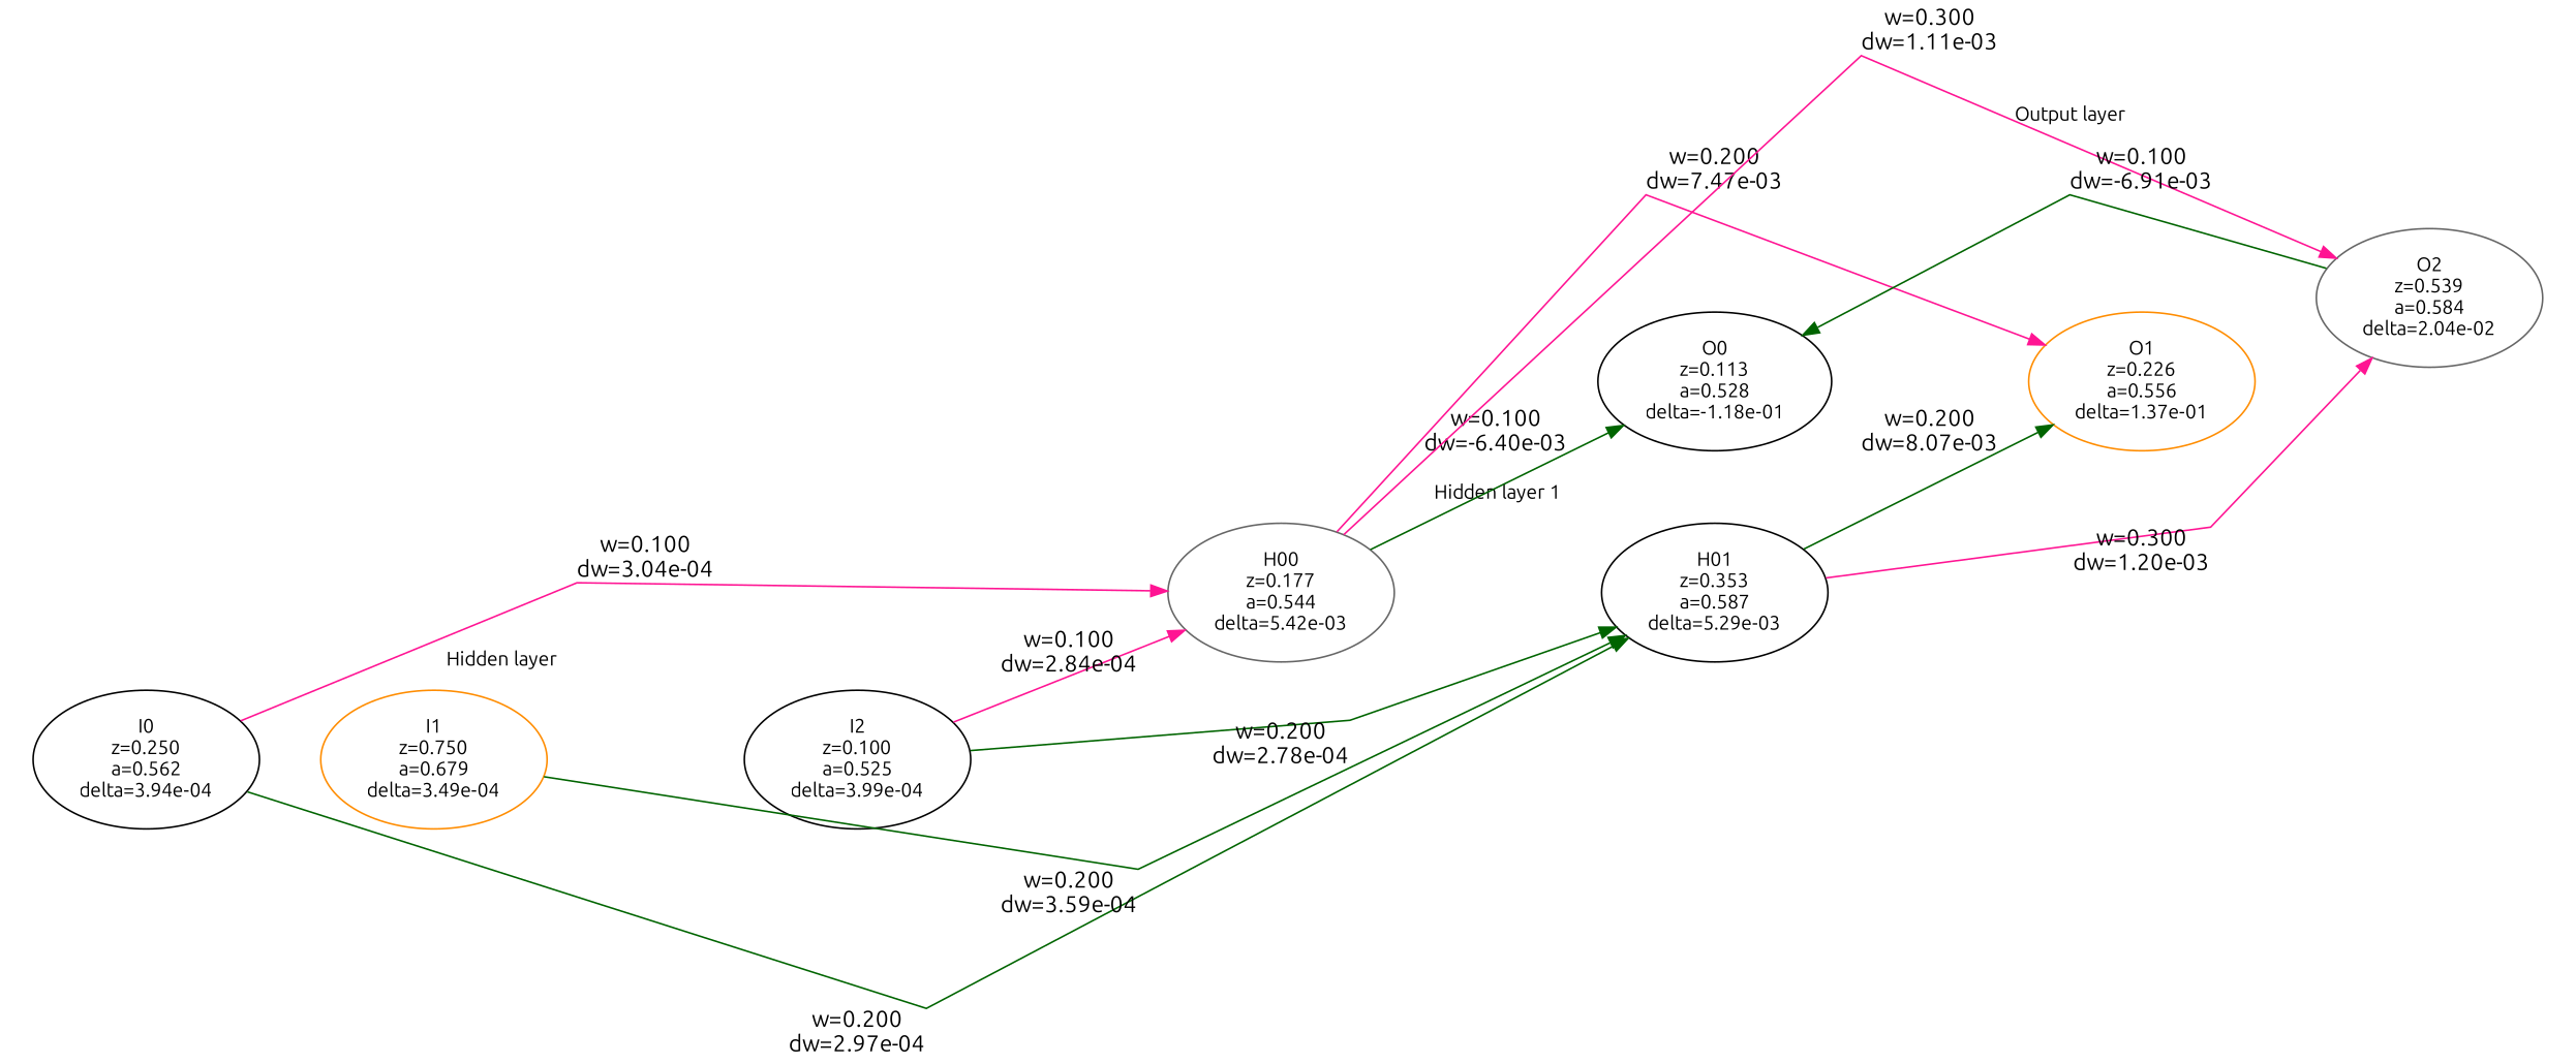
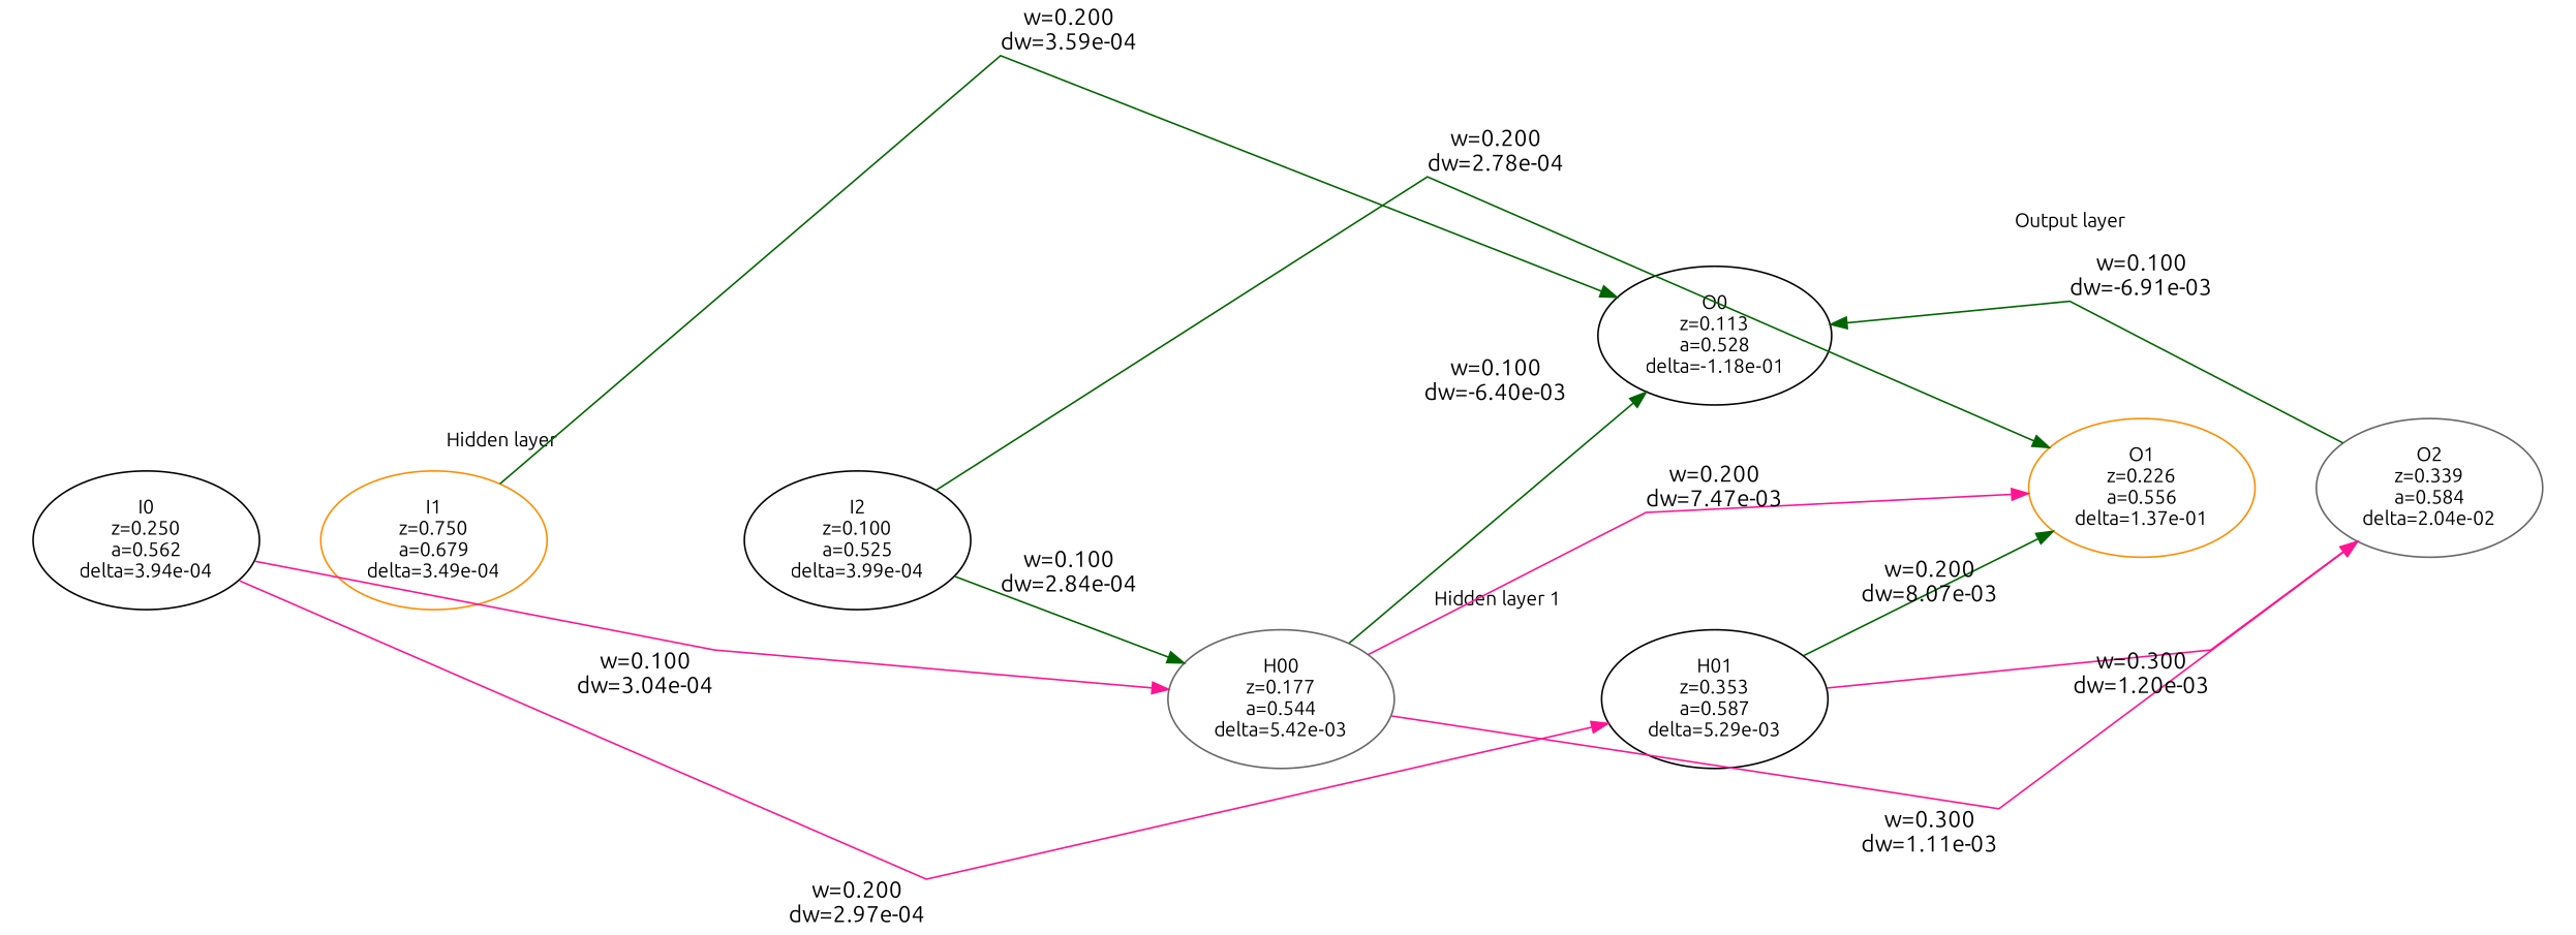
  digraph {
    fontname=Ubuntu
    fontsize="20pt"
    nodesep=0.5
    rankdir=LR
    splines=false
    node [color=black fontname=Ubuntu fontsize="12pt"]
    edge [fontname=Ubuntu color=darkgreen]
    n1 [label="I0\nz=0.250\na=0.562\ndelta=3.94e-04"]
    n2 [color=darkorange label="I1\nz=0.750\na=0.679\ndelta=3.49e-04"]
    n3 [label="I2\nz=0.100\na=0.525\ndelta=3.99e-04"]
    n4 [color=gray40 label="H00\nz=0.177\na=0.544\ndelta=5.42e-03"]
    n5 [label="H01\nz=0.353\na=0.587\ndelta=5.29e-03"]
    n6 [label="O0\nz=0.113\na=0.528\ndelta=-1.18e-01"]
    n7 [color=darkorange label="O1\nz=0.226\na=0.556\ndelta=1.37e-01"]
-   n8 [color=gray40 label="O2\nz=0.539\na=0.584\ndelta=2.04e-02"]
+   n8 [color=gray40 label="O2\nz=0.339\na=0.584\ndelta=2.04e-02"]
    subgraph cluster_1 {
      fontsize="12pt"
      label="Hidden layer"
      peripheries=0
      n1
      n2
      n3
    }
    subgraph cluster_2 {
      fontsize="12pt"
      label="Hidden layer 1"
      peripheries=0
      n4
      n5
    }
    subgraph cluster_3 {
      fontsize="12pt"
      label="Output layer"
      peripheries=0
      n6
      n7
      n8
    }
    n1 -> n2 [style=invis color=""]
    n1 -> n4 [color=deeppink label="w=0.100\ndw=3.04e-04"]
-   n1 -> n5 [label="w=0.200\ndw=2.97e-04"]
+   n1 -> n5 [color=deeppink label="w=0.200\ndw=2.97e-04"]
    n2 -> n3 [style=invis color=""]
-   n2 -> n5 [label="w=0.200\ndw=3.59e-04"]
-   n3 -> n4 [color=deeppink label="w=0.100\ndw=2.84e-04"]
-   n3 -> n5 [label="w=0.200\ndw=2.78e-04"]
+   n2 -> n6 [label="w=0.200\ndw=3.59e-04"]
+   n3 -> n4 [label="w=0.100\ndw=2.84e-04"]
+   n3 -> n7 [label="w=0.200\ndw=2.78e-04"]
    n4 -> n5 [style=invis color=""]
    n4 -> n6 [label="w=0.100\ndw=-6.40e-03"]
    n4 -> n7 [color=deeppink label="w=0.200\ndw=7.47e-03"]
    n4 -> n8 [color=deeppink label="w=0.300\ndw=1.11e-03"]
    n5 -> n7 [label="w=0.200\ndw=8.07e-03"]
    n5 -> n8 [color=deeppink label="w=0.300\ndw=1.20e-03"]
    n6 -> n7 [style=invis color=""]
    n7 -> n8 [style=invis color=""]
    n8 -> n6 [label="w=0.100\ndw=-6.91e-03"]
  }
